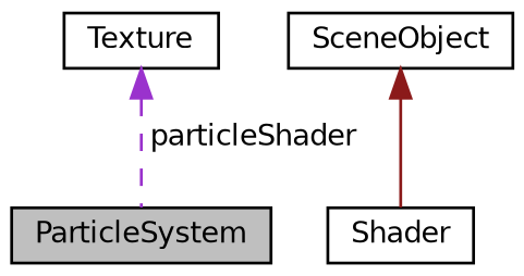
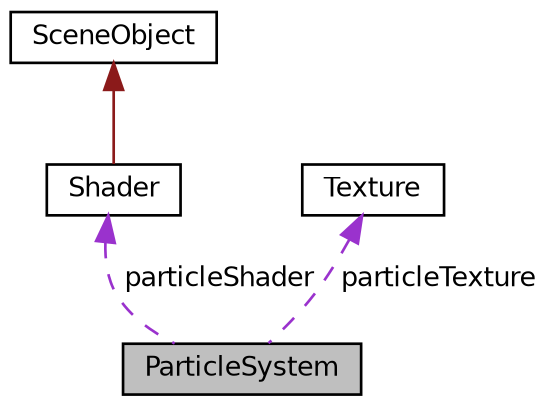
  digraph {
    node [color=black fillcolor=white fontname=Helvetica fontsize=10 shape=record style=filled]
    edge [color=darkorchid3 dir=back fontname=Helvetica fontsize=10 labelfontname=Helvetica labelfontsize=10 style=dashed]
    n1 [fillcolor=grey75 fontcolor=black height=0.2 label=ParticleSystem width=0.4]
    n2 [height=0.2 label=SceneObject width=0.4]
    n3 [height=0.2 label=Shader width=0.4]
    n4 [height=0.2 label=Texture width=0.4]
    n2 -> n3 [color=firebrick4 style=solid]
-   n4 -> n1 [label=" particleShader"]
+   n3 -> n1 [label=" particleShader"]
+   n4 -> n1 [label=" particleTexture"]
  }
